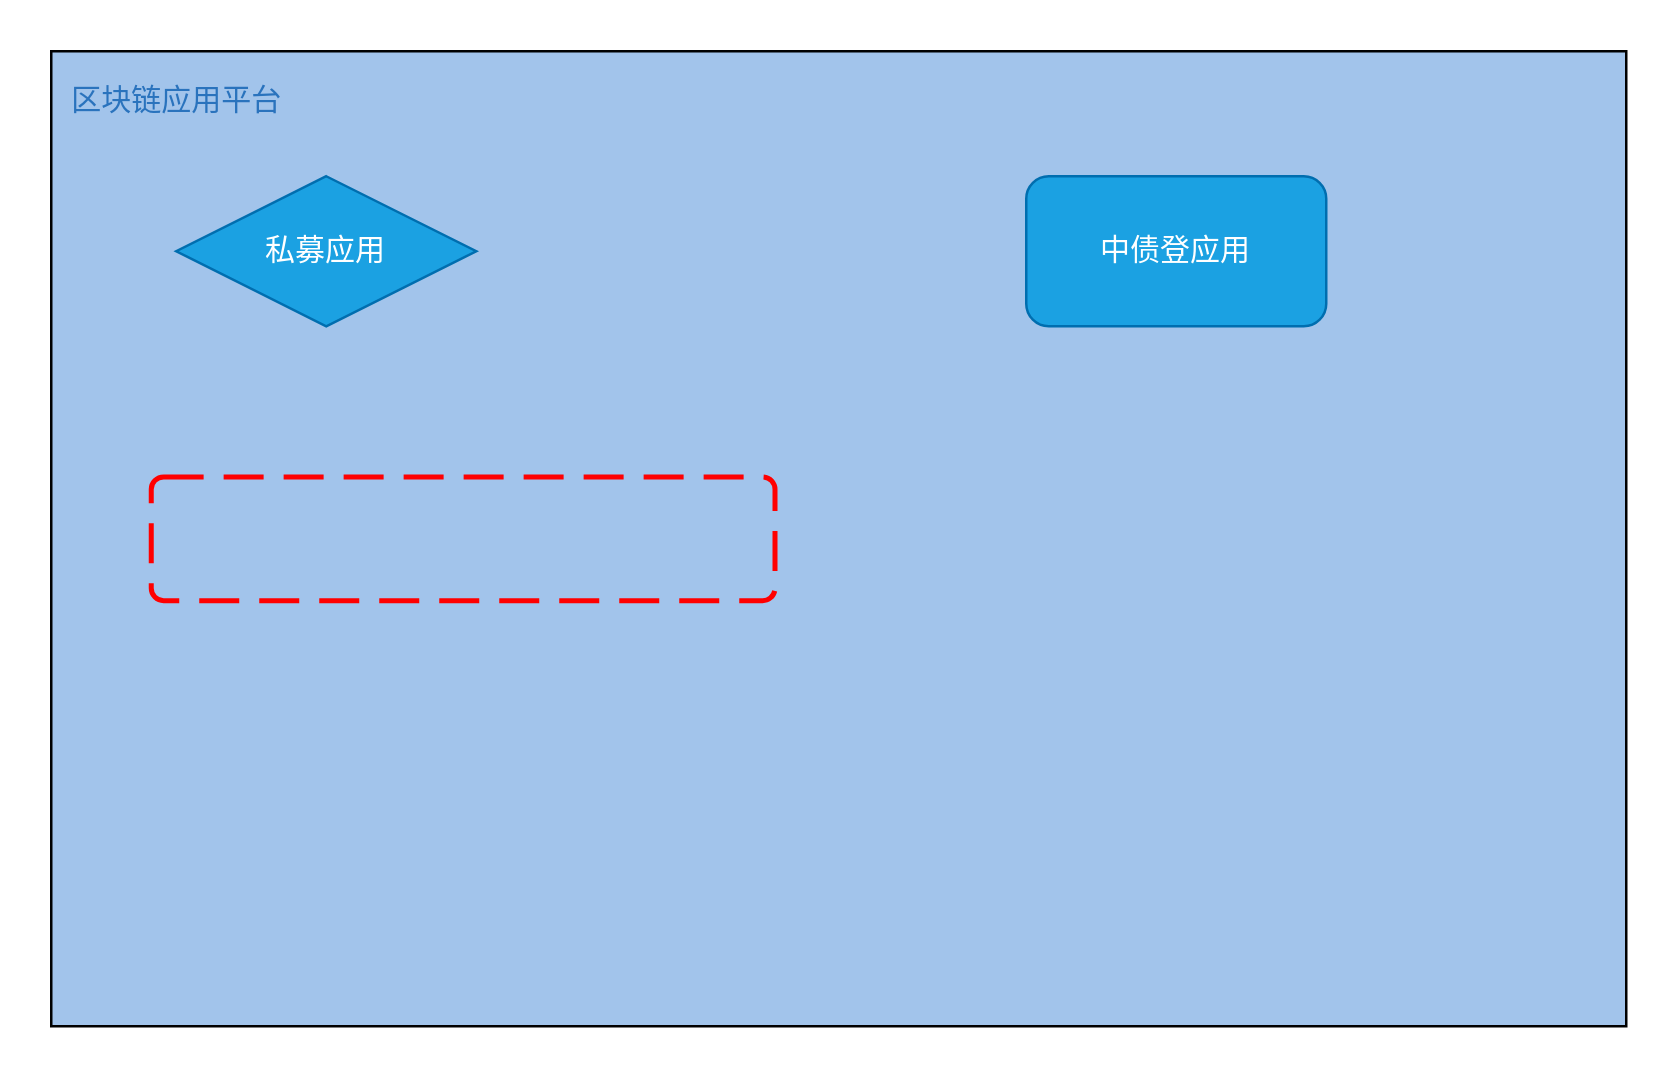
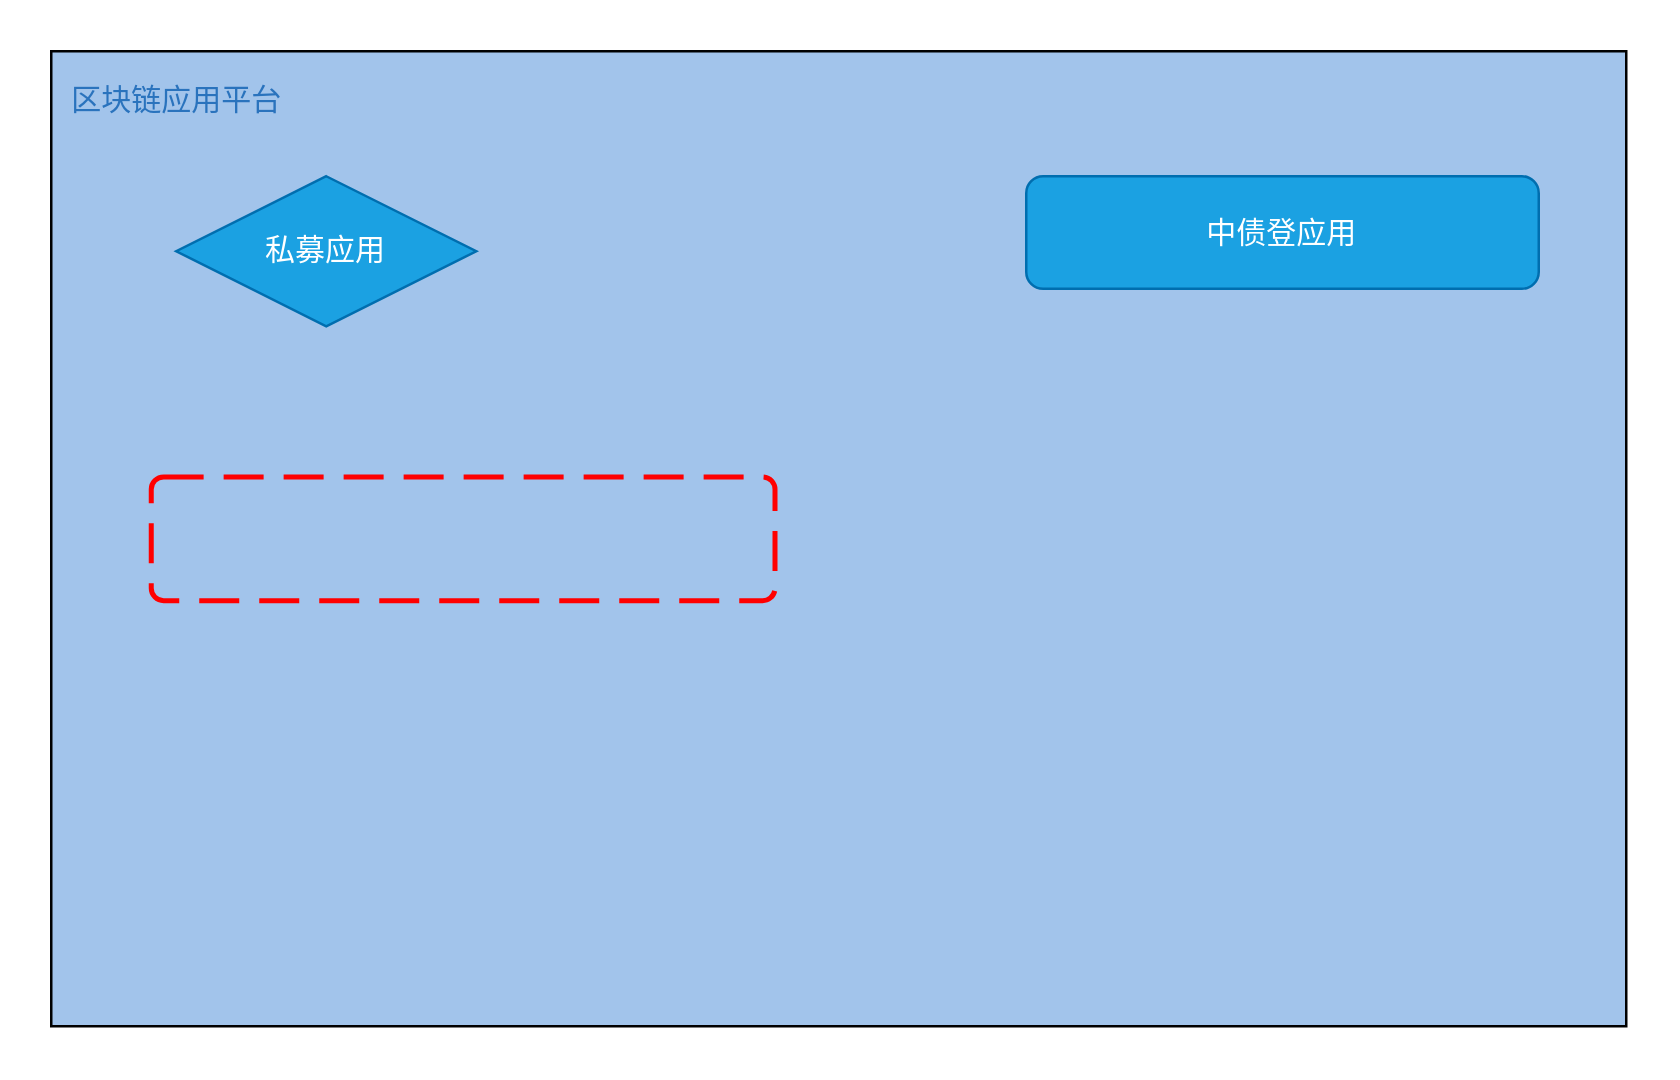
  <mxCell id="0" />
  <mxCell id="1" parent="0" />
  <mxCell id="2" value="" style="whiteSpace=wrap;html=1;fillColor=#A2C4EB;" parent="1" vertex="1"><mxGeometry x="20" y="20" width="630" height="390" as="geometry" /></mxCell>
  <mxCell id="3" value="区块链应用平台&lt;br&gt;" style="text;html=1;resizable=0;autosize=1;align=center;verticalAlign=middle;points=[];fillColor=none;strokeColor=none;rounded=0;fontColor=#2A73BD;" vertex="1" parent="1"><mxGeometry x="20" y="30" width="100" height="20" as="geometry" /></mxCell>
  <mxCell id="4" value="私募应用" style="rhombus;whiteSpace=wrap;html=1;fillColor=#1ba1e2;fontColor=#ffffff;strokeColor=#006EAF;" vertex="1" parent="1"><mxGeometry x="70" y="70" width="120" height="60" as="geometry" /></mxCell>
- <mxCell id="5" value="中债登应用" style="rounded=1;whiteSpace=wrap;html=1;fillColor=#1ba1e2;fontColor=#ffffff;strokeColor=#006EAF;" vertex="1" parent="1"><mxGeometry x="410" y="70" width="120" height="60" as="geometry" /></mxCell>
+ <mxCell id="5" value="中债登应用" style="rounded=1;whiteSpace=wrap;html=1;fillColor=#1ba1e2;fontColor=#ffffff;strokeColor=#006EAF;" vertex="1" parent="1"><mxGeometry x="410" y="70" width="205" height="45" as="geometry" /></mxCell>
  <mxCell id="6" value="" style="rounded=1;arcSize=10;dashed=1;strokeColor=#ff0000;fillColor=none;gradientColor=none;dashPattern=8 4;strokeWidth=2;fontColor=#2A73BD;" vertex="1" parent="1"><mxGeometry x="60" y="190.25" width="249.5" height="49.5" as="geometry" /></mxCell>
